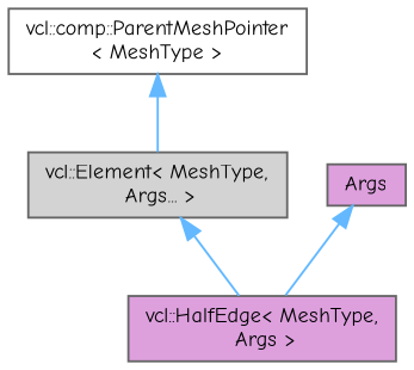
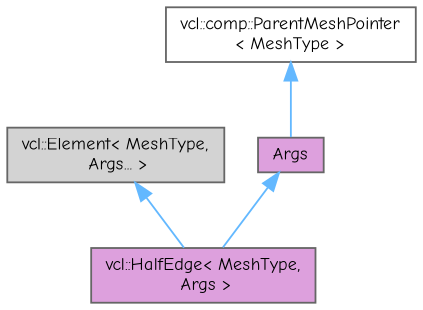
  digraph {
    fontname="Comic Neue"
    node [color=gray40 fillcolor=plum fontname="Comic Neue" fontsize=10 shape=box style=filled]
    edge [color=steelblue1 dir=back fontname="Comic Neue" fontsize=10 labelfontname=Helvetica labelfontsize=10 style=solid]
    n1 [fontcolor=black height=0.2 label="vcl::HalfEdge\< MeshType,\l Args \>" width=0.4]
    n2 [fillcolor=lightgrey height=0.2 label="vcl::Element\< MeshType,\l Args... \>" width=0.4]
    n3 [fillcolor=white height=0.2 label="vcl::comp::ParentMeshPointer\l\< MeshType \>" width=0.4]
    n4 [height=0.2 label=Args width=0.4]
    n2 -> n1
-   n3 -> n2
+   n3 -> n4
    n4 -> n1
  }
